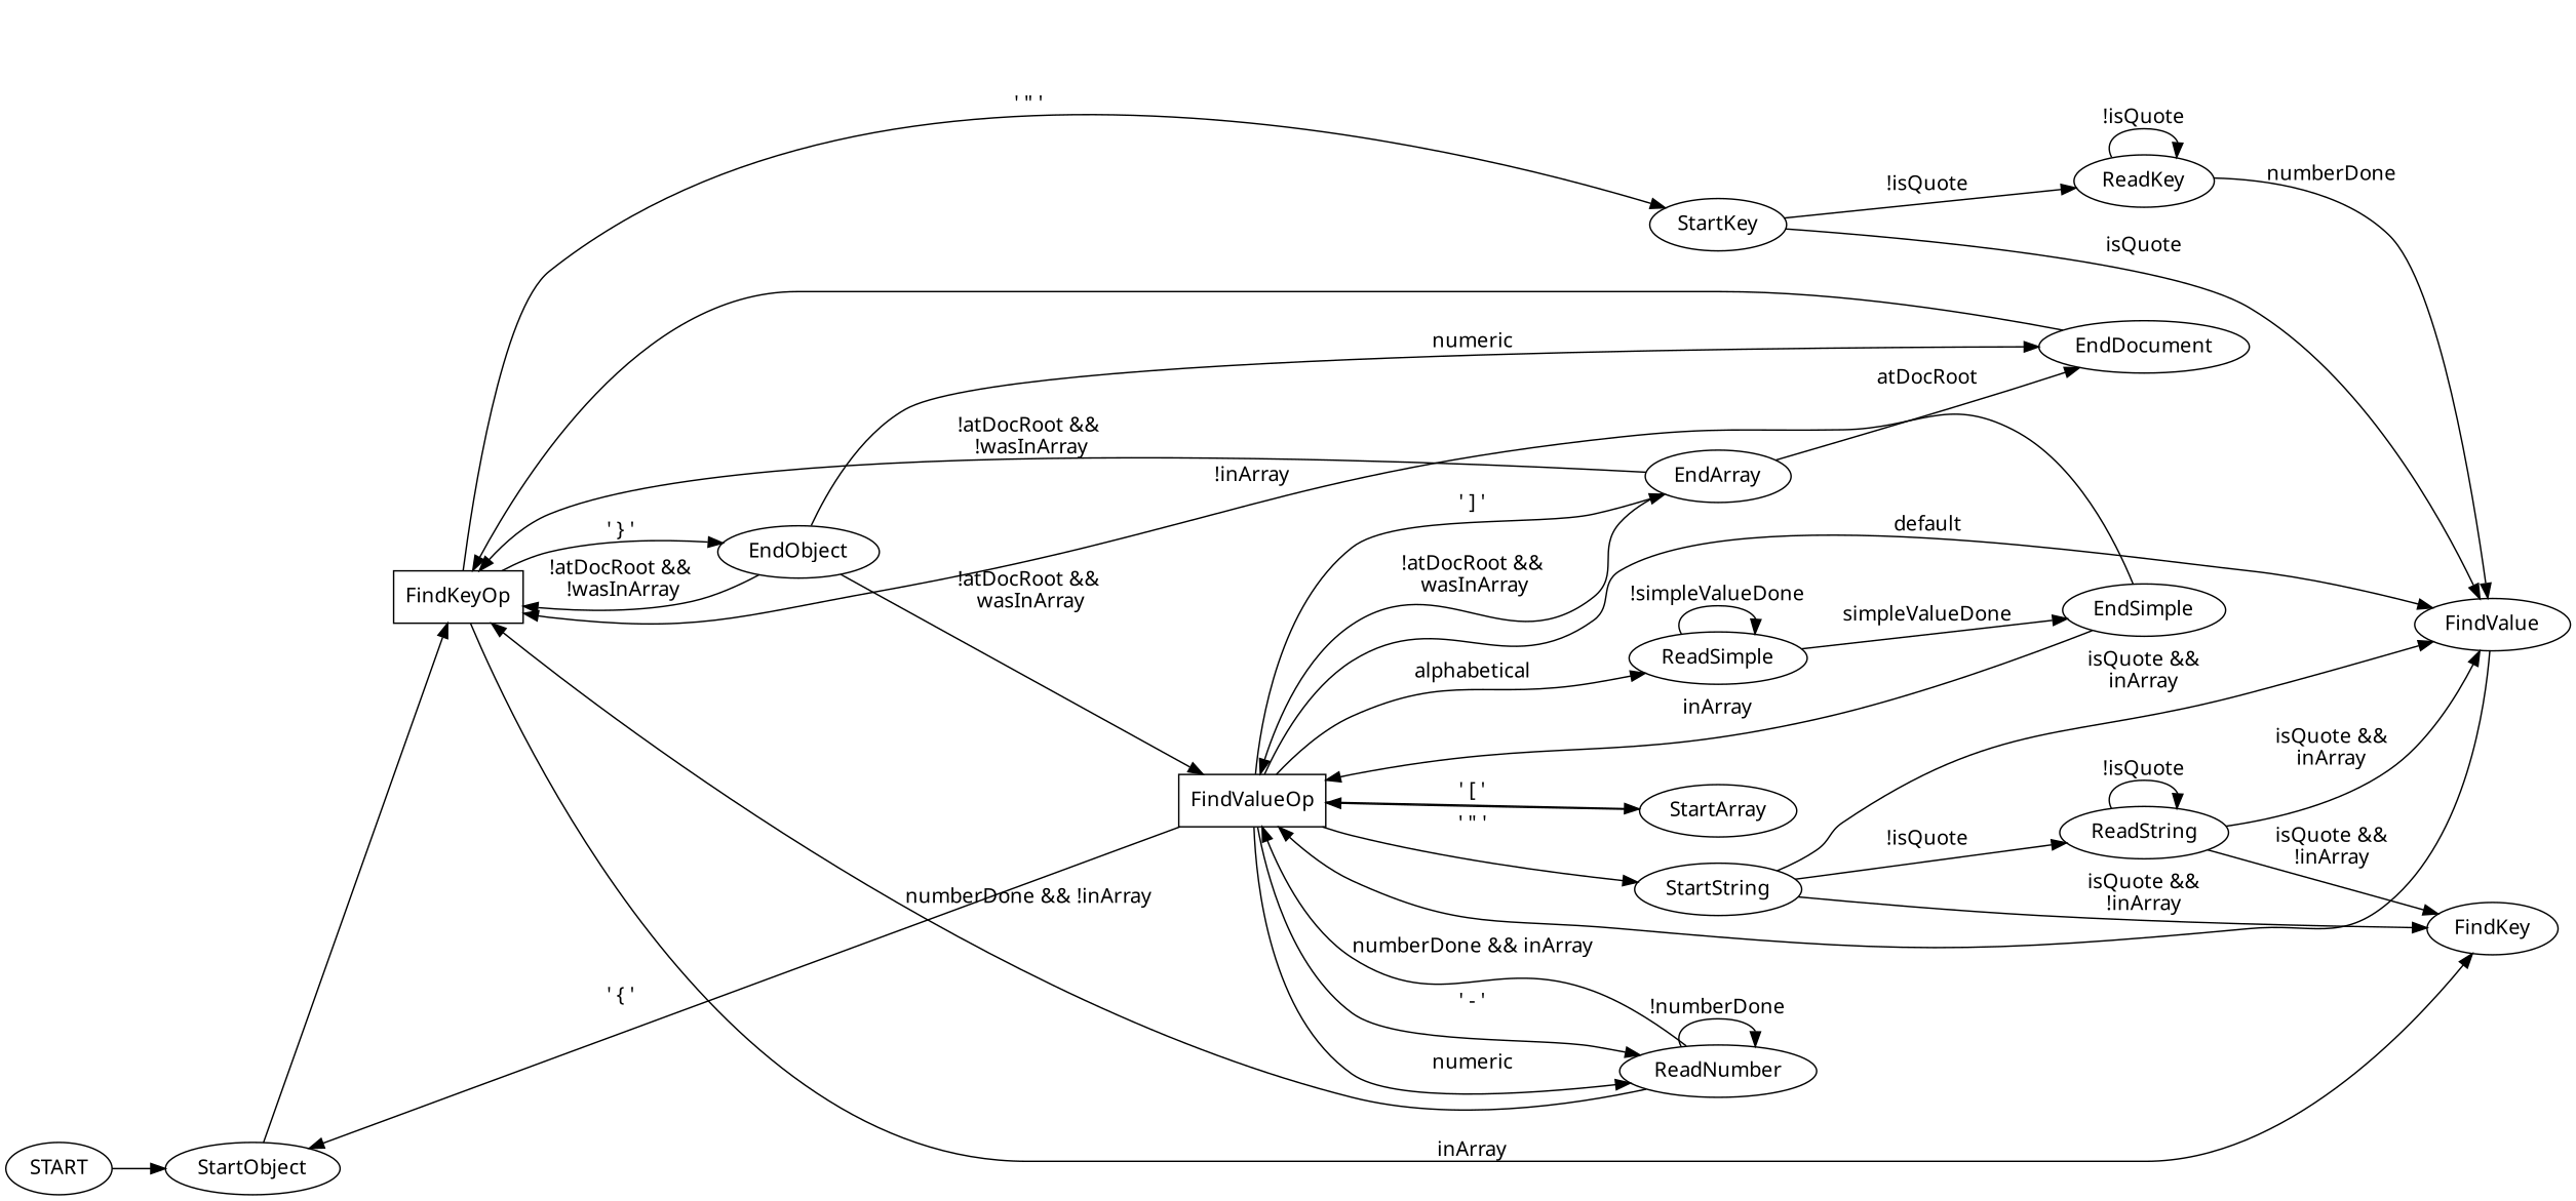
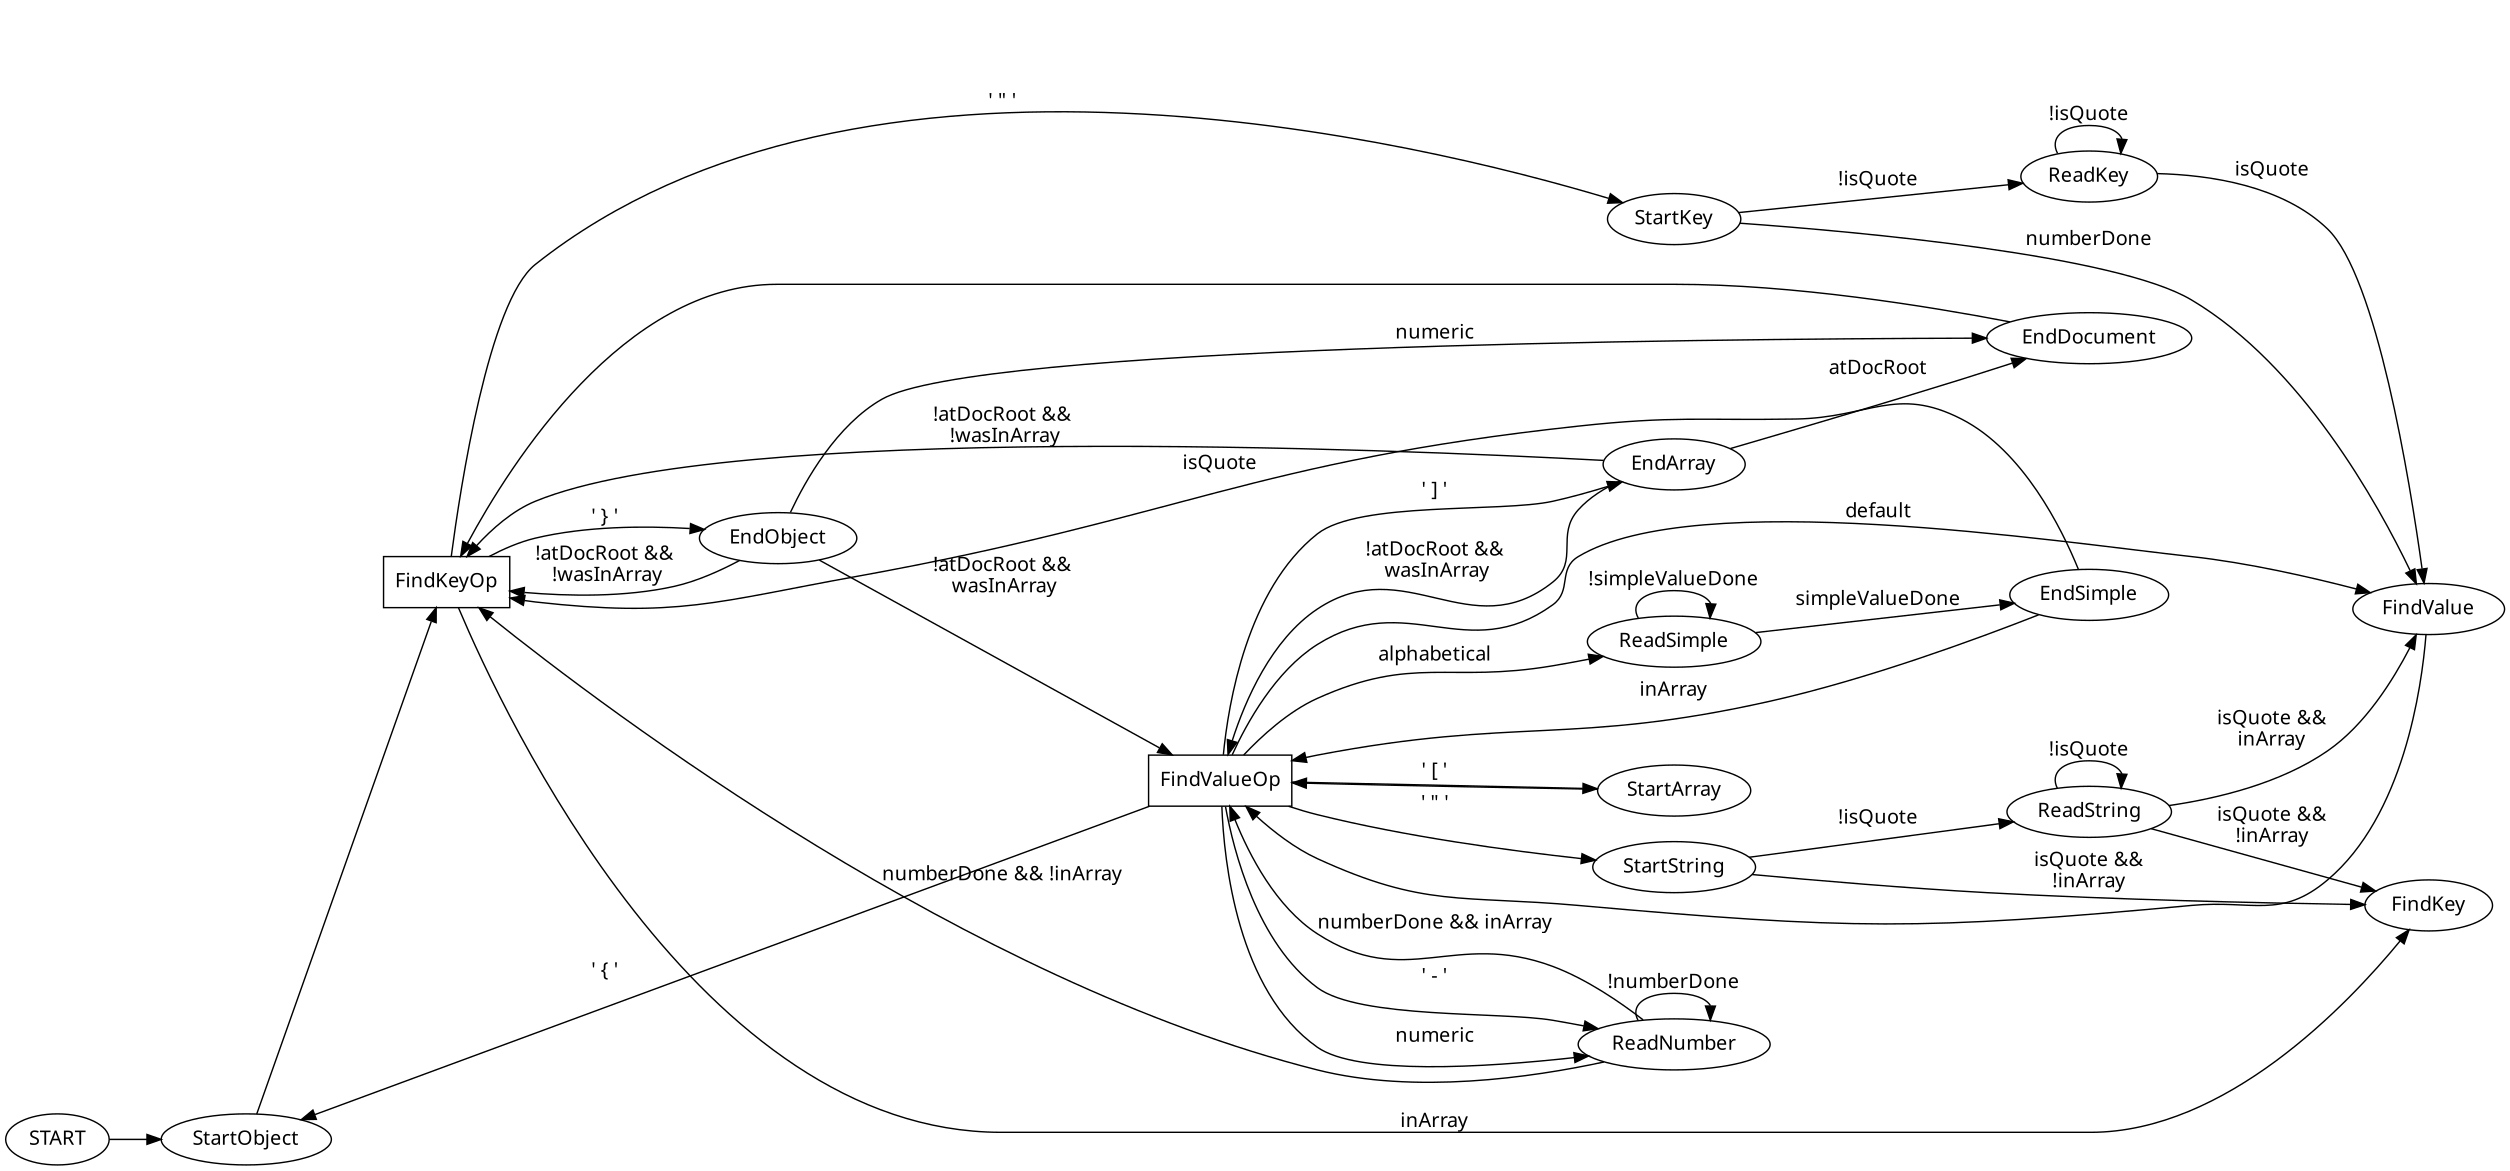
  digraph {
    fontname="Noto Sans"
    rankdir=LR
    node [fontname="Noto Sans"]
    edge [fontname="Noto Sans"]
    START
    StartObject
    FindKeyOp [shape=rect]
    EndObject
    FindKey
    StartKey
    FindValueOp [shape=rect]
    EndArray
    FindValue
    StartArray
    StartString
    ReadSimple
    ReadNumber
    EndDocument
    ReadString
    EndSimple
    ReadKey
    START -> StartObject
    StartObject -> FindKeyOp
    FindKeyOp -> EndObject [label="' } '"]
    FindKeyOp -> FindKey [label=inArray]
    FindKeyOp -> StartKey [label="' \" '"]
    EndObject -> FindKeyOp [label="!atDocRoot &&\n !wasInArray"]
    EndObject -> FindValueOp [label="!atDocRoot &&\n wasInArray"]
    EndObject -> EndDocument [label=numeric]
-   StartKey -> FindValue [label=isQuote]
+   StartKey -> FindValue [label=numberDone]
    StartKey -> ReadKey [label="!isQuote"]
    FindValueOp -> StartObject [label="' { '"]
    FindValueOp -> EndArray [label="' ] '"]
    FindValueOp -> FindValue [label=default]
    FindValueOp -> StartArray [label="' [ '"]
    FindValueOp -> StartString [label="' \" '"]
    FindValueOp -> ReadSimple [label=alphabetical]
    FindValueOp -> ReadNumber [label="' - '"]
    FindValueOp -> ReadNumber [label=numeric]
    EndArray -> FindKeyOp [label="!atDocRoot &&\n !wasInArray"]
    EndArray -> FindValueOp [label="!atDocRoot &&\n wasInArray"]
    EndArray -> EndDocument [label=atDocRoot]
    FindValue -> FindValueOp
    StartArray -> FindValueOp
    StartString -> FindKey [label="isQuote &&\n!inArray"]
-   StartString -> FindValue [label="isQuote &&\ninArray"]
    StartString -> ReadString [label="!isQuote"]
    ReadSimple -> ReadSimple [label="!simpleValueDone"]
    ReadSimple -> EndSimple [label=simpleValueDone]
    ReadNumber -> FindKeyOp [label="numberDone && !inArray"]
    ReadNumber -> FindValueOp [label="numberDone && inArray"]
    ReadNumber -> ReadNumber [label="!numberDone"]
    EndDocument -> FindKeyOp
    ReadString -> FindKey [label="isQuote &&\n!inArray"]
    ReadString -> FindValue [label="isQuote &&\ninArray"]
    ReadString -> ReadString [label="!isQuote"]
-   EndSimple -> FindKeyOp [label="!inArray"]
+   EndSimple -> FindKeyOp [label=isQuote]
    EndSimple -> FindValueOp [label=inArray]
-   ReadKey -> FindValue [label=numberDone]
+   ReadKey -> FindValue [label=isQuote]
    ReadKey -> ReadKey [label="!isQuote"]
  }
